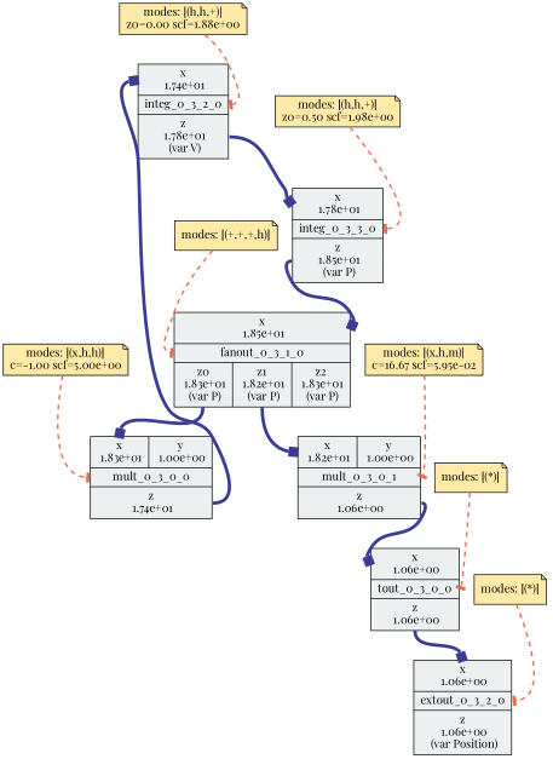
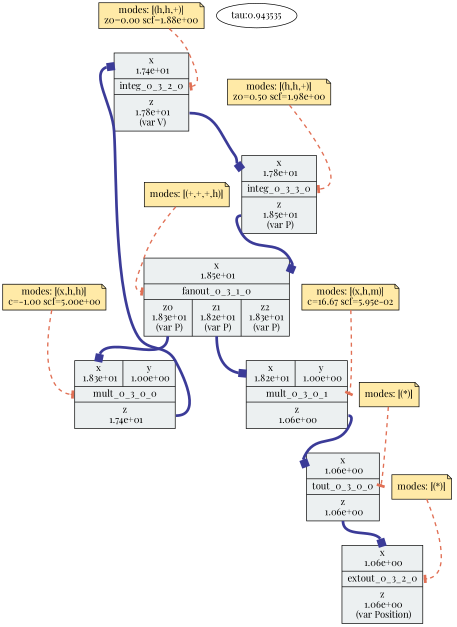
  digraph {
    fontname="Playfair Display"
    shape=record
    splines=true
    node [fillcolor="#ecf0f1" fontname="Playfair Display" shape=record style=filled]
    edge [arrowhead=box arrowtail=normal color="#3B3B98" fontname="Playfair Display" headport=x penwidth=4]
    n1 [label="{{<x> x\n 1.74e+01} |<block> integ_0_3_2_0| {<z> z\n 1.78e+01\n (var V)}}"]
    n2 [label="{{<x> x\n 1.78e+01} |<block> integ_0_3_3_0| {<z> z\n 1.85e+01\n (var P)}}"]
    n3 [label="{{<x> x\n 1.85e+01} |<block> fanout_0_3_1_0| {<z0> z0\n 1.83e+01\n (var P)|<z1> z1\n 1.82e+01\n (var P)|<z2> z2\n 1.83e+01\n (var P)}}"]
    n4 [fillcolor="#ffeaa7" label="\modes: [(h,h,+)]\nz0=0.00 scf=1.88e+00" shape=note]
    n5 [label="{{<x> x\n 1.83e+01|<y> y\n 1.00e+00} |<block> mult_0_3_0_0| {<z> z\n 1.74e+01}}"]
    n6 [label="{{<x> x\n 1.82e+01|<y> y\n 1.00e+00} |<block> mult_0_3_0_1| {<z> z\n 1.06e+00}}"]
    n7 [fillcolor="#ffeaa7" label="\modes: [(h,h,+)]\nz0=0.50 scf=1.98e+00" shape=note]
    n8 [fillcolor="#ffeaa7" label="\modes: [(x,h,h)]\nc=-1.00 scf=5.00e+00" shape=note]
    n9 [label="{{<x> x\n 1.06e+00} |<block> tout_0_3_0_0| {<z> z\n 1.06e+00}}"]
    n10 [label="{{<x> x\n 1.06e+00} |<block> extout_0_3_2_0| {<z> z\n 1.06e+00\n (var Position)}}"]
    n11 [fillcolor="#ffeaa7" label="\modes: [(x,h,m)]\nc=16.67 scf=5.95e-02" shape=note]
    n12 [fillcolor="#ffeaa7" label="\modes: [(*)]" shape=note]
    n13 [fillcolor="#ffeaa7" label="\modes: [(+,+,+,h)]" shape=note]
    n14 [fillcolor="#ffeaa7" label="\modes: [(*)]" shape=note]
+   n15 [label="tau:0.943535" fillcolor="" shape="" style=""]
    n1 -> n2 [tailport=z]
    n2 -> n3 [tailport=z]
    n3 -> n5 [tailport=z0]
    n3 -> n6 [tailport=z1]
    n4 -> n1 [arrowhead=tee color="#e17055" headport=block penwidth=2 style=dashed]
    n5 -> n1 [tailport=z]
    n6 -> n9 [tailport=z]
    n7 -> n2 [arrowhead=tee color="#e17055" headport=block penwidth=2 style=dashed]
    n8 -> n5 [arrowhead=tee color="#e17055" headport=block penwidth=2 style=dashed]
    n9 -> n10 [tailport=z]
    n11 -> n6 [arrowhead=tee color="#e17055" headport=block penwidth=2 style=dashed]
    n12 -> n10 [arrowhead=tee color="#e17055" headport=block penwidth=2 style=dashed]
    n13 -> n3 [arrowhead=tee color="#e17055" headport=block penwidth=2 style=dashed]
    n14 -> n9 [arrowhead=tee color="#e17055" headport=block penwidth=2 style=dashed]
  }
